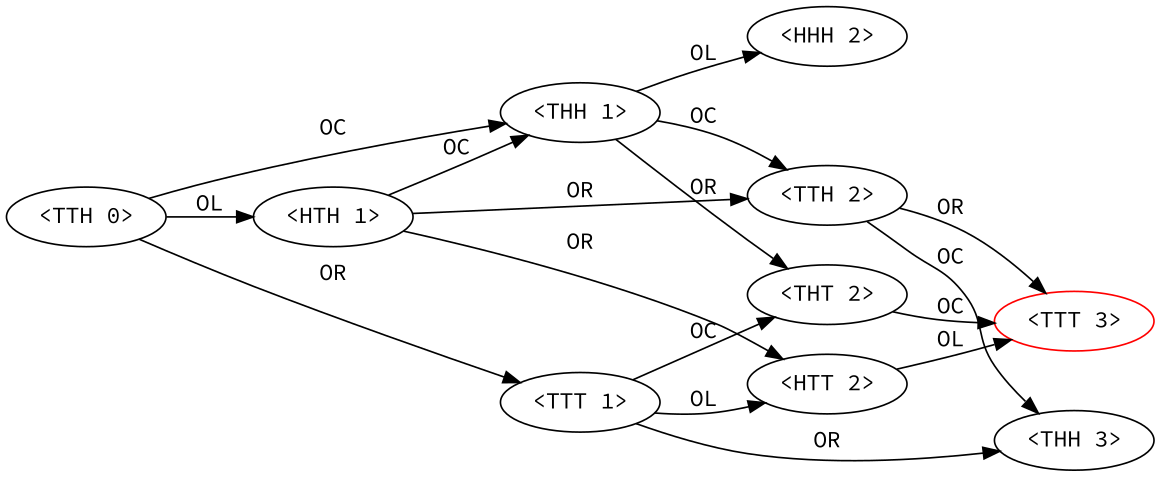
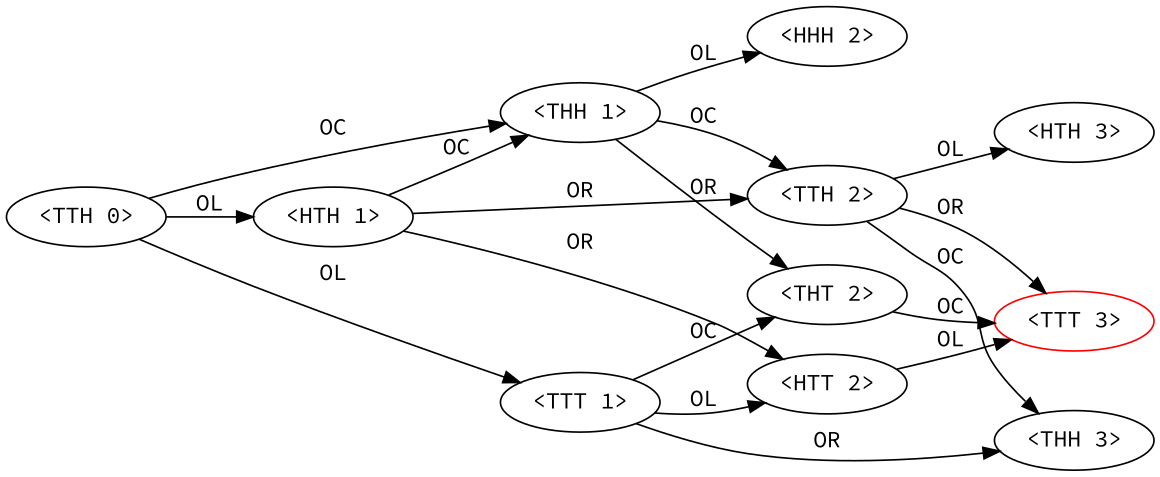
  digraph {
    fontname="Source Code Pro"
    rankdir=LR
    node [fontname="Source Code Pro"]
    edge [fontname="Source Code Pro"]
    "<TTT 3>" [color=red]
    "<TTH 0>"
    "<HTH 1>"
    "<THH 1>"
    "<TTT 1>"
    "<TTH 2>"
    "<HTT 2>"
    "<HHH 2>"
    "<THT 2>"
    "<THH 3>"
+   "<HTH 3>"
    "<TTH 0>" -> "<HTH 1>" [label=OL]
    "<TTH 0>" -> "<THH 1>" [label=OC]
-   "<TTH 0>" -> "<TTT 1>" [label=OR]
+   "<TTH 0>" -> "<TTT 1>" [label=OL]
    "<HTH 1>" -> "<THH 1>" [label=OC]
    "<HTH 1>" -> "<TTH 2>" [label=OR]
    "<HTH 1>" -> "<HTT 2>" [label=OR]
    "<THH 1>" -> "<TTH 2>" [label=OC]
    "<THH 1>" -> "<HHH 2>" [label=OL]
    "<THH 1>" -> "<THT 2>" [label=OR]
    "<TTT 1>" -> "<HTT 2>" [label=OL]
    "<TTT 1>" -> "<THT 2>" [label=OC]
    "<TTT 1>" -> "<THH 3>" [label=OR]
    "<TTH 2>" -> "<TTT 3>" [label=OR]
    "<TTH 2>" -> "<THH 3>" [label=OC]
+   "<TTH 2>" -> "<HTH 3>" [label=OL]
    "<HTT 2>" -> "<TTT 3>" [label=OL]
    "<THT 2>" -> "<TTT 3>" [label=OC]
  }
